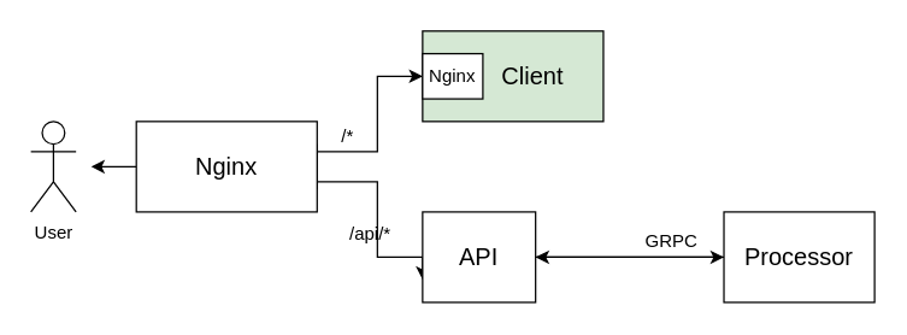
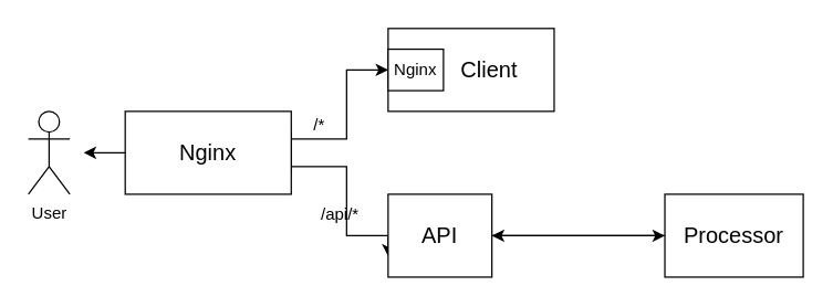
  <mxCell id="0" />
  <mxCell id="1" parent="0" />
  <mxCell id="2" style="edgeStyle=orthogonalEdgeStyle;rounded=0;orthogonalLoop=1;jettySize=auto;html=1;entryX=0;entryY=0.5;entryDx=0;entryDy=0;exitX=1;exitY=0.75;exitDx=0;exitDy=0;" edge="1" parent="1" source="5" target="6"><mxGeometry relative="1" as="geometry"><Array as="points"><mxPoint x="210" y="100" /><mxPoint x="250" y="100" /><mxPoint x="250" y="50" /></Array></mxGeometry></mxCell>
  <mxCell id="3" style="edgeStyle=orthogonalEdgeStyle;rounded=0;orthogonalLoop=1;jettySize=auto;html=1;" edge="1" parent="1" source="5"><mxGeometry relative="1" as="geometry"><mxPoint x="60" y="110" as="targetPoint" /></mxGeometry></mxCell>
  <mxCell id="4" style="edgeStyle=orthogonalEdgeStyle;rounded=0;orthogonalLoop=1;jettySize=auto;html=1;entryX=0;entryY=0.75;entryDx=0;entryDy=0;exitX=1;exitY=0.25;exitDx=0;exitDy=0;" edge="1" parent="1" source="5" target="8"><mxGeometry relative="1" as="geometry"><Array as="points"><mxPoint x="210" y="120" /><mxPoint x="250" y="120" /><mxPoint x="250" y="170" /></Array></mxGeometry></mxCell>
  <mxCell id="5" value="&lt;font style=&quot;font-size: 16px&quot;&gt;Nginx&lt;/font&gt;" style="rounded=0;whiteSpace=wrap;html=1;" vertex="1" parent="1"><mxGeometry x="90" y="80" width="120" height="60" as="geometry" /></mxCell>
- <mxCell id="6" value="&lt;font style=&quot;font-size: 16px&quot;&gt;&amp;nbsp; &amp;nbsp; &amp;nbsp; Client&lt;/font&gt;" style="rounded=0;whiteSpace=wrap;html=1;fillColor=#d5e8d4;" vertex="1" parent="1"><mxGeometry x="280" y="20" width="120" height="60" as="geometry" /></mxCell>
+ <mxCell id="6" value="&lt;font style=&quot;font-size: 16px&quot;&gt;&amp;nbsp; &amp;nbsp; &amp;nbsp; Client&lt;/font&gt;" style="rounded=0;whiteSpace=wrap;html=1;" vertex="1" parent="1"><mxGeometry x="280" y="20" width="120" height="60" as="geometry" /></mxCell>
  <mxCell id="7" style="edgeStyle=orthogonalEdgeStyle;rounded=0;orthogonalLoop=1;jettySize=auto;html=1;entryX=0;entryY=0.5;entryDx=0;entryDy=0;" edge="1" parent="1" source="8" target="12"><mxGeometry relative="1" as="geometry" /></mxCell>
  <mxCell id="8" value="&lt;font style=&quot;font-size: 16px&quot;&gt;API&lt;/font&gt;" style="rounded=0;whiteSpace=wrap;html=1;" vertex="1" parent="1"><mxGeometry x="280" y="140" width="75" height="60" as="geometry" /></mxCell>
  <mxCell id="9" value="/api/*" style="text;html=1;align=center;verticalAlign=middle;resizable=0;points=[];autosize=1;" vertex="1" parent="1"><mxGeometry x="225" y="145" width="40" height="20" as="geometry" /></mxCell>
  <mxCell id="10" value="/*" style="text;html=1;align=center;verticalAlign=middle;resizable=0;points=[];autosize=1;" vertex="1" parent="1"><mxGeometry x="220" y="80" width="20" height="20" as="geometry" /></mxCell>
  <mxCell id="11" style="edgeStyle=orthogonalEdgeStyle;rounded=0;orthogonalLoop=1;jettySize=auto;html=1;" edge="1" parent="1" source="12" target="8"><mxGeometry relative="1" as="geometry" /></mxCell>
  <mxCell id="12" value="&lt;font style=&quot;font-size: 16px&quot;&gt;Processor&lt;/font&gt;" style="rounded=0;whiteSpace=wrap;html=1;" vertex="1" parent="1"><mxGeometry x="480" y="140" width="100" height="60" as="geometry" /></mxCell>
  <mxCell id="13" value="Nginx" style="rounded=0;whiteSpace=wrap;html=1;" vertex="1" parent="1"><mxGeometry x="280" y="35" width="40" height="30" as="geometry" /></mxCell>
- <mxCell id="14" value="GRPC" style="text;html=1;align=center;verticalAlign=middle;resizable=0;points=[];autosize=1;" vertex="1" parent="1"><mxGeometry x="420" y="150" width="50" height="20" as="geometry" /></mxCell>
  <mxCell id="15" value="User" style="shape=umlActor;verticalLabelPosition=bottom;labelBackgroundColor=#ffffff;verticalAlign=top;html=1;outlineConnect=0;" vertex="1" parent="1"><mxGeometry x="20" y="80" width="30" height="60" as="geometry" /></mxCell>
